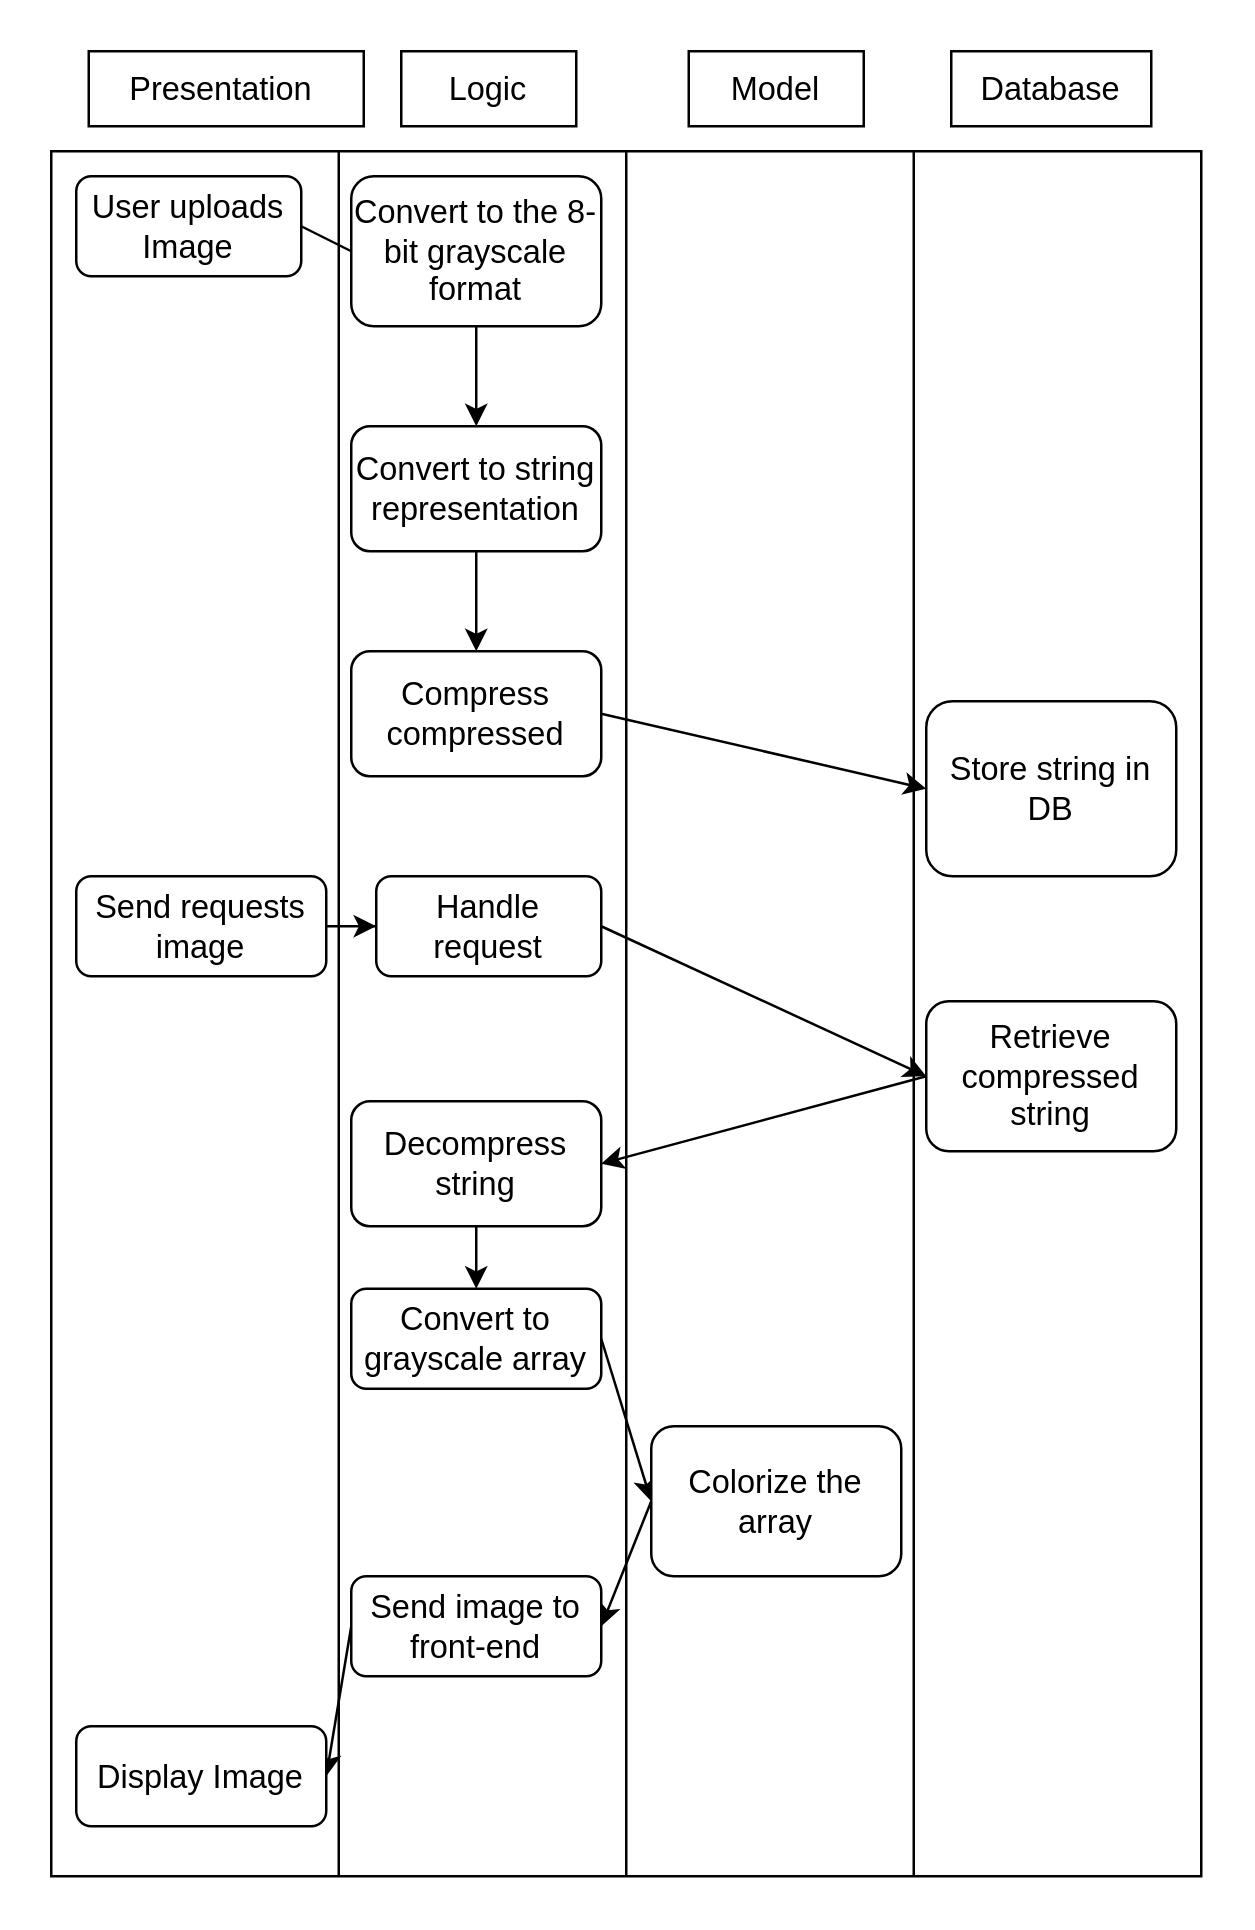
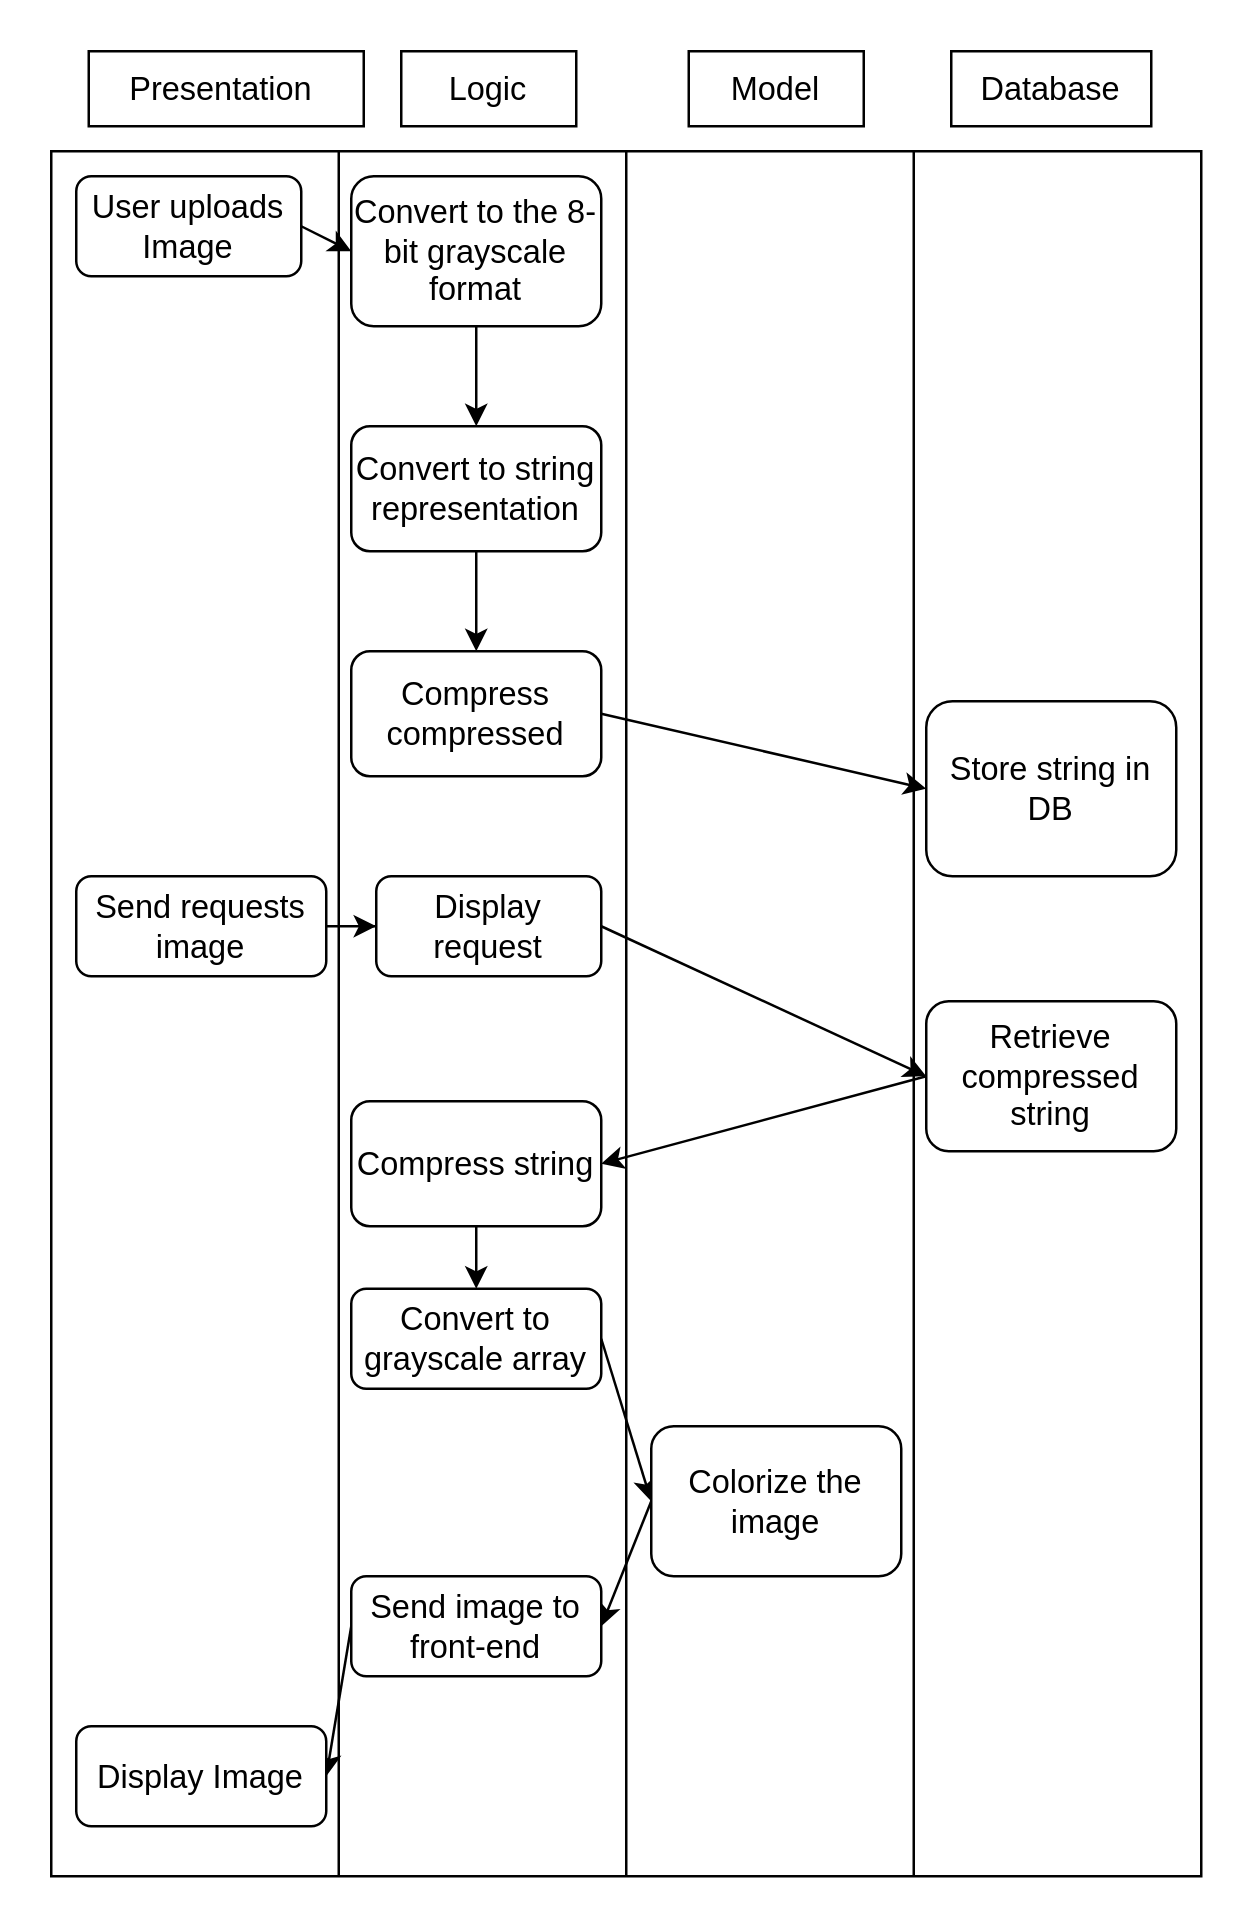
  <mxCell id="0" />
  <mxCell id="1" parent="0" />
  <mxCell id="2" value="" style="rounded=0;whiteSpace=wrap;html=1;fontSize=13;fontStyle=0" parent="1" vertex="1"><mxGeometry x="20" y="60" width="460" height="690" as="geometry" /></mxCell>
  <mxCell id="3" style="rounded=0;orthogonalLoop=1;jettySize=auto;html=1;exitX=0.25;exitY=0;exitDx=0;exitDy=0;entryX=0.25;entryY=1;entryDx=0;entryDy=0;endArrow=none;endFill=0;fontSize=13;fontStyle=0" parent="1" source="2" target="2" edge="1"><mxGeometry relative="1" as="geometry" /></mxCell>
  <mxCell id="4" style="rounded=0;orthogonalLoop=1;jettySize=auto;html=1;exitX=0.75;exitY=0;exitDx=0;exitDy=0;entryX=0.75;entryY=1;entryDx=0;entryDy=0;endArrow=none;endFill=0;fontSize=13;fontStyle=0" parent="1" source="2" target="2" edge="1"><mxGeometry relative="1" as="geometry" /></mxCell>
  <mxCell id="5" value="Presentation&amp;nbsp;" style="rounded=0;whiteSpace=wrap;html=1;fontSize=13;fontStyle=0" parent="1" vertex="1"><mxGeometry x="35" y="20" width="110" height="30" as="geometry" /></mxCell>
  <mxCell id="6" value="Logic" style="rounded=0;whiteSpace=wrap;html=1;fontSize=13;fontStyle=0" parent="1" vertex="1"><mxGeometry x="160" y="20" width="70" height="30" as="geometry" /></mxCell>
  <mxCell id="7" value="Database" style="rounded=0;whiteSpace=wrap;html=1;fontSize=13;fontStyle=0" parent="1" vertex="1"><mxGeometry x="380" y="20" width="80" height="30" as="geometry" /></mxCell>
- <mxCell id="8" style="rounded=0;orthogonalLoop=1;jettySize=auto;html=1;exitX=1;exitY=0.5;exitDx=0;exitDy=0;entryX=0;entryY=0.5;entryDx=0;entryDy=0;fontSize=13;fontStyle=0;endArrow=none;" parent="1" source="9" target="11" edge="1"><mxGeometry relative="1" as="geometry" /></mxCell>
+ <mxCell id="8" style="rounded=0;orthogonalLoop=1;jettySize=auto;html=1;exitX=1;exitY=0.5;exitDx=0;exitDy=0;entryX=0;entryY=0.5;entryDx=0;entryDy=0;fontSize=13;fontStyle=0" parent="1" source="9" target="11" edge="1"><mxGeometry relative="1" as="geometry" /></mxCell>
  <mxCell id="9" value="User uploads Image" style="rounded=1;whiteSpace=wrap;html=1;fontSize=13;fontStyle=0" parent="1" vertex="1"><mxGeometry x="30" y="70" width="90" height="40" as="geometry" /></mxCell>
  <mxCell id="10" style="edgeStyle=orthogonalEdgeStyle;rounded=0;orthogonalLoop=1;jettySize=auto;html=1;exitX=0.5;exitY=1;exitDx=0;exitDy=0;fontSize=13;fontStyle=0" parent="1" source="11" target="13" edge="1"><mxGeometry relative="1" as="geometry" /></mxCell>
  <mxCell id="11" value="Convert to the 8-bit grayscale format" style="rounded=1;whiteSpace=wrap;html=1;fontSize=13;fontStyle=0" parent="1" vertex="1"><mxGeometry x="140" y="70" width="100" height="60" as="geometry" /></mxCell>
  <mxCell id="12" style="edgeStyle=orthogonalEdgeStyle;rounded=0;orthogonalLoop=1;jettySize=auto;html=1;exitX=0.5;exitY=1;exitDx=0;exitDy=0;entryX=0.5;entryY=0;entryDx=0;entryDy=0;fontSize=13;fontStyle=0" parent="1" source="13" target="15" edge="1"><mxGeometry relative="1" as="geometry" /></mxCell>
  <mxCell id="13" value="Convert to string representation" style="rounded=1;whiteSpace=wrap;html=1;fontSize=13;fontStyle=0" parent="1" vertex="1"><mxGeometry x="140" y="170" width="100" height="50" as="geometry" /></mxCell>
  <mxCell id="14" style="rounded=0;orthogonalLoop=1;jettySize=auto;html=1;exitX=1;exitY=0.5;exitDx=0;exitDy=0;entryX=0;entryY=0.5;entryDx=0;entryDy=0;fontSize=13;fontStyle=0" parent="1" source="15" target="16" edge="1"><mxGeometry relative="1" as="geometry" /></mxCell>
  <mxCell id="15" value="Compress compressed" style="rounded=1;whiteSpace=wrap;html=1;fontSize=13;fontStyle=0" parent="1" vertex="1"><mxGeometry x="140" y="260" width="100" height="50" as="geometry" /></mxCell>
  <mxCell id="16" value="Store string in DB" style="rounded=1;whiteSpace=wrap;html=1;fontSize=13;fontStyle=0" parent="1" vertex="1"><mxGeometry x="370" y="280" width="100" height="70" as="geometry" /></mxCell>
  <mxCell id="17" style="edgeStyle=orthogonalEdgeStyle;rounded=0;orthogonalLoop=1;jettySize=auto;html=1;exitX=1;exitY=0.5;exitDx=0;exitDy=0;fontSize=13;fontStyle=0" parent="1" source="18" target="20" edge="1"><mxGeometry relative="1" as="geometry" /></mxCell>
  <mxCell id="18" value="Send requests image" style="rounded=1;whiteSpace=wrap;html=1;fontSize=13;fontStyle=0" parent="1" vertex="1"><mxGeometry x="30" y="350" width="100" height="40" as="geometry" /></mxCell>
  <mxCell id="19" style="rounded=0;orthogonalLoop=1;jettySize=auto;html=1;exitX=1;exitY=0.5;exitDx=0;exitDy=0;entryX=0;entryY=0.5;entryDx=0;entryDy=0;fontSize=13;fontStyle=0" parent="1" source="20" target="22" edge="1"><mxGeometry relative="1" as="geometry" /></mxCell>
- <mxCell id="20" value="Handle request" style="rounded=1;whiteSpace=wrap;html=1;fontSize=13;fontStyle=0" parent="1" vertex="1"><mxGeometry x="150" y="350" width="90" height="40" as="geometry" /></mxCell>
+ <mxCell id="20" value="Display request" style="rounded=1;whiteSpace=wrap;html=1;fontSize=13;fontStyle=0" parent="1" vertex="1"><mxGeometry x="150" y="350" width="90" height="40" as="geometry" /></mxCell>
  <mxCell id="21" style="rounded=0;orthogonalLoop=1;jettySize=auto;html=1;exitX=0;exitY=0.5;exitDx=0;exitDy=0;entryX=1;entryY=0.5;entryDx=0;entryDy=0;fontSize=13;fontStyle=0" parent="1" source="22" target="24" edge="1"><mxGeometry relative="1" as="geometry" /></mxCell>
  <mxCell id="22" value="Retrieve compressed string" style="rounded=1;whiteSpace=wrap;html=1;fontSize=13;fontStyle=0" parent="1" vertex="1"><mxGeometry x="370" y="400" width="100" height="60" as="geometry" /></mxCell>
  <mxCell id="23" style="edgeStyle=orthogonalEdgeStyle;rounded=0;orthogonalLoop=1;jettySize=auto;html=1;exitX=0.5;exitY=1;exitDx=0;exitDy=0;entryX=0.5;entryY=0;entryDx=0;entryDy=0;fontSize=13;fontStyle=0" parent="1" source="24" target="28" edge="1"><mxGeometry relative="1" as="geometry" /></mxCell>
- <mxCell id="24" value="Decompress string" style="rounded=1;whiteSpace=wrap;html=1;fontSize=13;fontStyle=0" parent="1" vertex="1"><mxGeometry x="140" y="440" width="100" height="50" as="geometry" /></mxCell>
+ <mxCell id="24" value="Compress string" style="rounded=1;whiteSpace=wrap;html=1;fontSize=13;fontStyle=0" parent="1" vertex="1"><mxGeometry x="140" y="440" width="100" height="50" as="geometry" /></mxCell>
  <mxCell id="25" style="rounded=0;orthogonalLoop=1;jettySize=auto;html=1;exitX=0.5;exitY=0;exitDx=0;exitDy=0;entryX=0.5;entryY=1;entryDx=0;entryDy=0;endArrow=none;endFill=0;fontSize=13;fontStyle=0" parent="1" source="2" target="2" edge="1"><mxGeometry relative="1" as="geometry" /></mxCell>
  <mxCell id="26" value="Model" style="rounded=0;whiteSpace=wrap;html=1;fontSize=13;fontStyle=0" parent="1" vertex="1"><mxGeometry x="275" y="20" width="70" height="30" as="geometry" /></mxCell>
  <mxCell id="27" style="rounded=0;orthogonalLoop=1;jettySize=auto;html=1;exitX=1;exitY=0.5;exitDx=0;exitDy=0;entryX=0;entryY=0.5;entryDx=0;entryDy=0;fontSize=13;fontStyle=0" parent="1" source="28" target="30" edge="1"><mxGeometry relative="1" as="geometry" /></mxCell>
  <mxCell id="28" value="Convert to grayscale array" style="rounded=1;whiteSpace=wrap;html=1;fontSize=13;fontStyle=0" parent="1" vertex="1"><mxGeometry x="140" y="515" width="100" height="40" as="geometry" /></mxCell>
  <mxCell id="29" style="rounded=0;orthogonalLoop=1;jettySize=auto;html=1;exitX=0;exitY=0.5;exitDx=0;exitDy=0;entryX=1;entryY=0.5;entryDx=0;entryDy=0;fontSize=13;fontStyle=0" parent="1" source="30" target="32" edge="1"><mxGeometry relative="1" as="geometry" /></mxCell>
- <mxCell id="30" value="Colorize the array" style="rounded=1;whiteSpace=wrap;html=1;fontSize=13;fontStyle=0" parent="1" vertex="1"><mxGeometry x="260" y="570" width="100" height="60" as="geometry" /></mxCell>
+ <mxCell id="30" value="Colorize the image" style="rounded=1;whiteSpace=wrap;html=1;fontSize=13;fontStyle=0" parent="1" vertex="1"><mxGeometry x="260" y="570" width="100" height="60" as="geometry" /></mxCell>
  <mxCell id="31" style="rounded=0;orthogonalLoop=1;jettySize=auto;html=1;exitX=0;exitY=0.5;exitDx=0;exitDy=0;entryX=1;entryY=0.5;entryDx=0;entryDy=0;fontSize=13;fontStyle=0" parent="1" source="32" target="33" edge="1"><mxGeometry relative="1" as="geometry" /></mxCell>
  <mxCell id="32" value="Send image to front-end" style="rounded=1;whiteSpace=wrap;html=1;fontSize=13;fontStyle=0" parent="1" vertex="1"><mxGeometry x="140" y="630" width="100" height="40" as="geometry" /></mxCell>
  <mxCell id="33" value="Display Image" style="rounded=1;whiteSpace=wrap;html=1;fontSize=13;fontStyle=0" parent="1" vertex="1"><mxGeometry x="30" y="690" width="100" height="40" as="geometry" /></mxCell>
